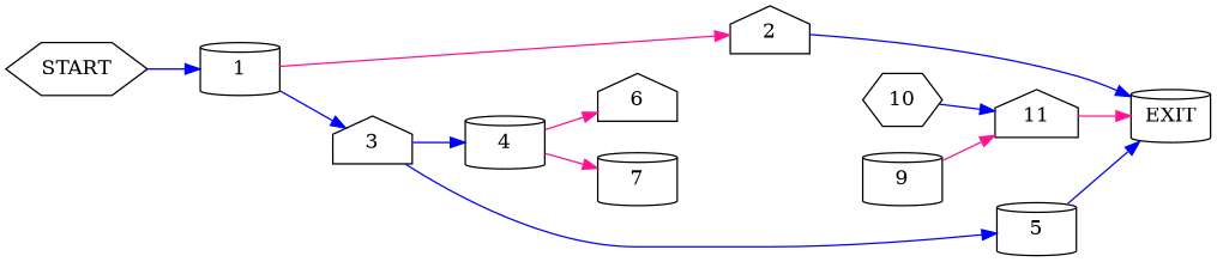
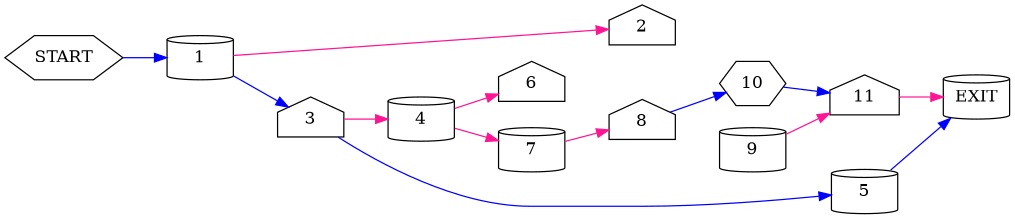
  digraph {
    rankdir=LR
    node [shape=cylinder]
    edge [color=blue]
    n1 [label=START shape=hexagon]
    1
    2 [shape=house]
    3 [shape=house]
    n5 [label=EXIT]
    4
    5
    6 [shape=house]
    7
+   8 [shape=house]
    10 [shape=hexagon]
    11 [shape=house]
    9
    n1 -> 1
    1 -> 2 [color=deeppink]
    1 -> 3
-   2 -> n5
-   3 -> 4
+   3 -> 4 [color=deeppink]
    3 -> 5
    4 -> 6 [color=deeppink]
    4 -> 7 [color=deeppink]
    5 -> n5
+   7 -> 8 [color=deeppink]
+   8 -> 10
    10 -> 11
    11 -> n5 [color=deeppink]
    9 -> 11 [color=deeppink]
  }
